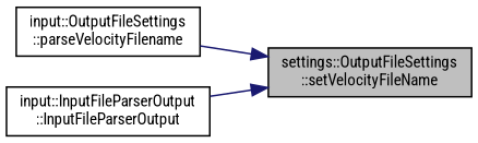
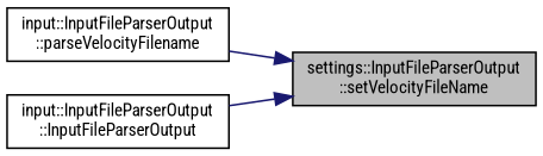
  digraph {
    fontname="Roboto Condensed"
    rankdir=RL
    node [color=black fillcolor=white fontname="Roboto Condensed" fontsize=10 shape=record style=filled]
    edge [color=midnightblue dir=back fontname="Roboto Condensed" fontsize=10 labelfontname=Helvetica labelfontsize=10 style=solid]
-   n1 [fillcolor=grey75 fontcolor=black height=0.2 label="settings::OutputFileSettings\l::setVelocityFileName" width=0.4]
-   n2 [height=0.2 label="input::OutputFileSettings\l::parseVelocityFilename" width=0.4]
+   n1 [fillcolor=grey75 fontcolor=black height=0.2 label="settings::InputFileParserOutput\l::setVelocityFileName" width=0.4]
+   n2 [height=0.2 label="input::InputFileParserOutput\l::parseVelocityFilename" width=0.4]
    n3 [height=0.2 label="input::InputFileParserOutput\l::InputFileParserOutput" width=0.4]
    n1 -> n2
    n1 -> n3
  }
